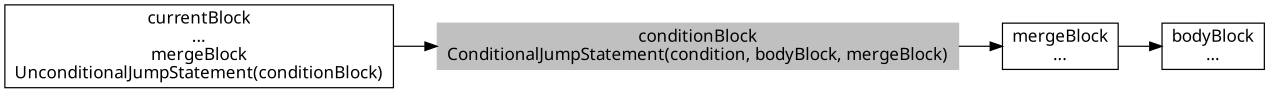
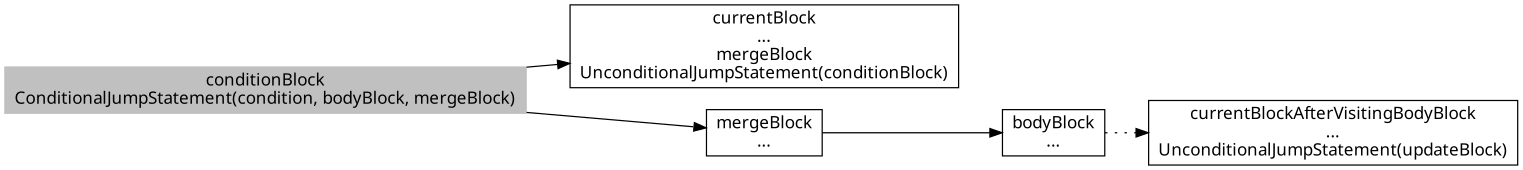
  digraph {
    fontname="Noto Sans"
    rankdir=LR
    node [fontname="Noto Sans" shape=box]
    edge [fontname="Noto Sans"]
    n1 [label=<currentBlock<BR/>...<BR/>mergeBlock<BR/>UnconditionalJumpStatement(conditionBlock)>]
    n2 [color=grey label=<conditionBlock<BR/>ConditionalJumpStatement(condition, bodyBlock, mergeBlock)> style=filled]
    n3 [label=<mergeBlock<BR/>...>]
    n4 [label=<bodyBlock<BR/>...>]
-   n1 -> n2
+   n5 [label=<currentBlockAfterVisitingBodyBlock<BR/>...<BR/>UnconditionalJumpStatement(updateBlock)>]
+   n2 -> n1
    n2 -> n3
    n3 -> n4
+   n4 -> n5 [style=dotted]
  }
